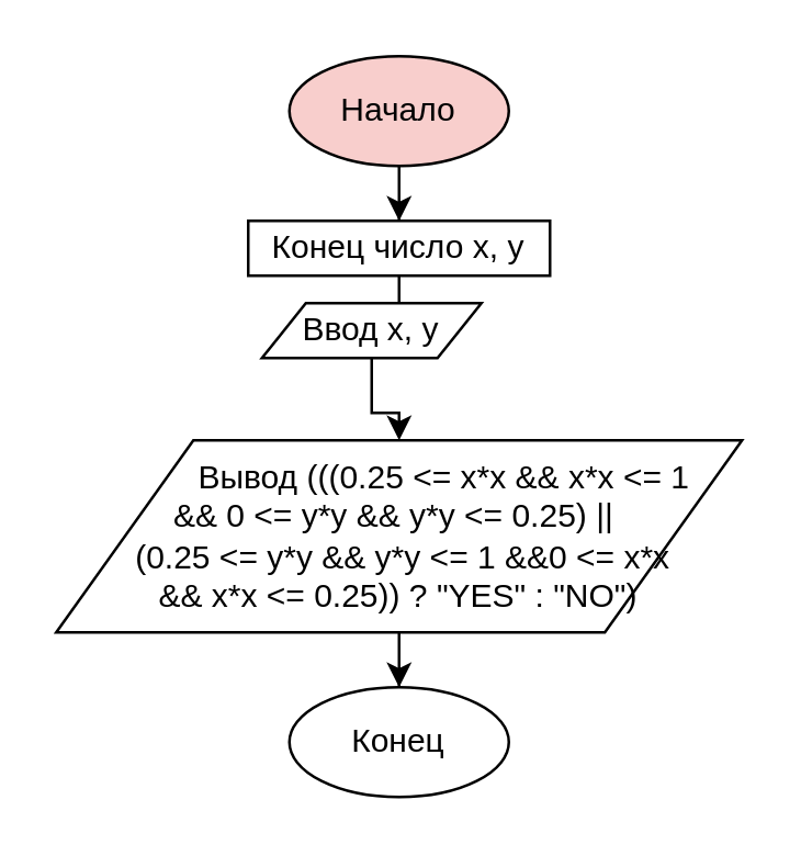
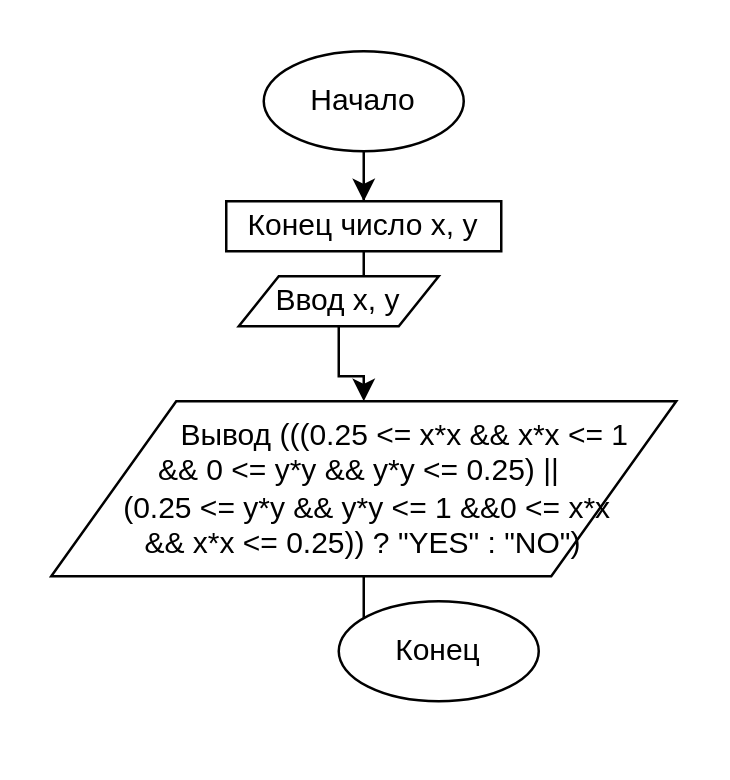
  <mxCell id="0" />
  <mxCell id="1" parent="0" />
  <mxCell id="2" style="edgeStyle=orthogonalEdgeStyle;rounded=0;orthogonalLoop=1;jettySize=auto;html=1;entryX=0.5;entryY=0;entryDx=0;entryDy=0;" edge="1" parent="1" source="3" target="8"><mxGeometry relative="1" as="geometry" /></mxCell>
- <mxCell id="3" value="Начало" style="ellipse;whiteSpace=wrap;html=1;fillColor=#f8cecc;" vertex="1" parent="1"><mxGeometry x="105" y="20" width="80" height="40" as="geometry" /></mxCell>
+ <mxCell id="3" value="Начало" style="ellipse;whiteSpace=wrap;html=1;" vertex="1" parent="1"><mxGeometry x="105" y="20" width="80" height="40" as="geometry" /></mxCell>
  <mxCell id="4" style="edgeStyle=orthogonalEdgeStyle;rounded=0;orthogonalLoop=1;jettySize=auto;html=1;entryX=0.5;entryY=0;entryDx=0;entryDy=0;" edge="1" parent="1" source="5" target="6"><mxGeometry relative="1" as="geometry" /></mxCell>
  <mxCell id="5" value="&amp;nbsp; &amp;nbsp; &amp;nbsp; &amp;nbsp; &amp;nbsp; Вывод&amp;nbsp;&lt;span&gt;(((0.25 &amp;lt;= x*x &amp;amp;&amp;amp; x*x &amp;lt;= 1 &lt;br&gt;&amp;amp;&amp;amp;&amp;nbsp;0 &amp;lt;= y*y &amp;amp;&amp;amp; y*y &amp;lt;= 0.25) ||&amp;nbsp;&lt;/span&gt;&lt;div&gt;&amp;nbsp; (0.25 &amp;lt;= y*y &amp;amp;&amp;amp; y*y &amp;lt;= 1 &amp;amp;&amp;amp;&lt;span&gt;0 &amp;lt;= x*x&amp;nbsp;&lt;/span&gt;&lt;/div&gt;&lt;div&gt;&amp;amp;&amp;amp; x*x &amp;lt;= 0.25)) ?&amp;nbsp;&lt;span&gt;&quot;YES&quot; : &quot;NO&quot;)&lt;/span&gt;&lt;/div&gt;" style="shape=parallelogram;perimeter=parallelogramPerimeter;whiteSpace=wrap;html=1;" vertex="1" parent="1"><mxGeometry x="20" y="160" width="250" height="70" as="geometry" /></mxCell>
- <mxCell id="6" value="Конец" style="ellipse;whiteSpace=wrap;html=1;" vertex="1" parent="1"><mxGeometry x="105" y="250" width="80" height="40" as="geometry" /></mxCell>
+ <mxCell id="6" value="Конец" style="ellipse;whiteSpace=wrap;html=1;" vertex="1" parent="1"><mxGeometry x="135" y="240" width="80" height="40" as="geometry" /></mxCell>
  <mxCell id="7" style="edgeStyle=orthogonalEdgeStyle;rounded=0;orthogonalLoop=1;jettySize=auto;html=1;" edge="1" parent="1" source="8" target="10"><mxGeometry relative="1" as="geometry" /></mxCell>
  <mxCell id="8" value="Конец число&amp;nbsp;x, y" style="rounded=0;whiteSpace=wrap;html=1;" vertex="1" parent="1"><mxGeometry x="90" y="80" width="110" height="20" as="geometry" /></mxCell>
  <mxCell id="9" style="edgeStyle=orthogonalEdgeStyle;rounded=0;orthogonalLoop=1;jettySize=auto;html=1;entryX=0.5;entryY=0;entryDx=0;entryDy=0;" edge="1" parent="1" source="10" target="5"><mxGeometry relative="1" as="geometry" /></mxCell>
  <mxCell id="10" value="Ввод&amp;nbsp;x, y" style="shape=parallelogram;perimeter=parallelogramPerimeter;whiteSpace=wrap;html=1;" vertex="1" parent="1"><mxGeometry x="95" y="110" width="80" height="20" as="geometry" /></mxCell>
